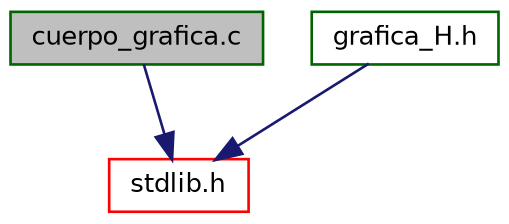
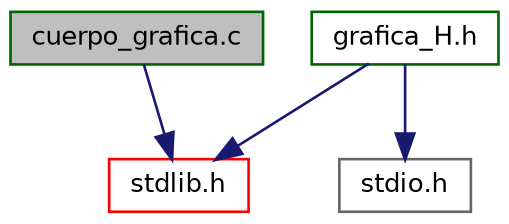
  digraph {
    node [color=darkgreen fillcolor=white fontname=Helvetica fontsize=10 shape=record style=filled]
    edge [color=midnightblue fontname=Helvetica fontsize=10 labelfontname=Helvetica labelfontsize=10 style=solid]
    n1 [fillcolor=grey75 fontcolor=black height=0.2 label="cuerpo_grafica.c" width=0.4]
    n2 [color=red height=0.2 label="stdlib.h" width=0.4]
    n3 [height=0.2 label="grafica_H.h" width=0.4]
+   n4 [color=gray40 height=0.2 label="stdio.h" width=0.4]
    n1 -> n2
    n3 -> n2
+   n3 -> n4
  }
